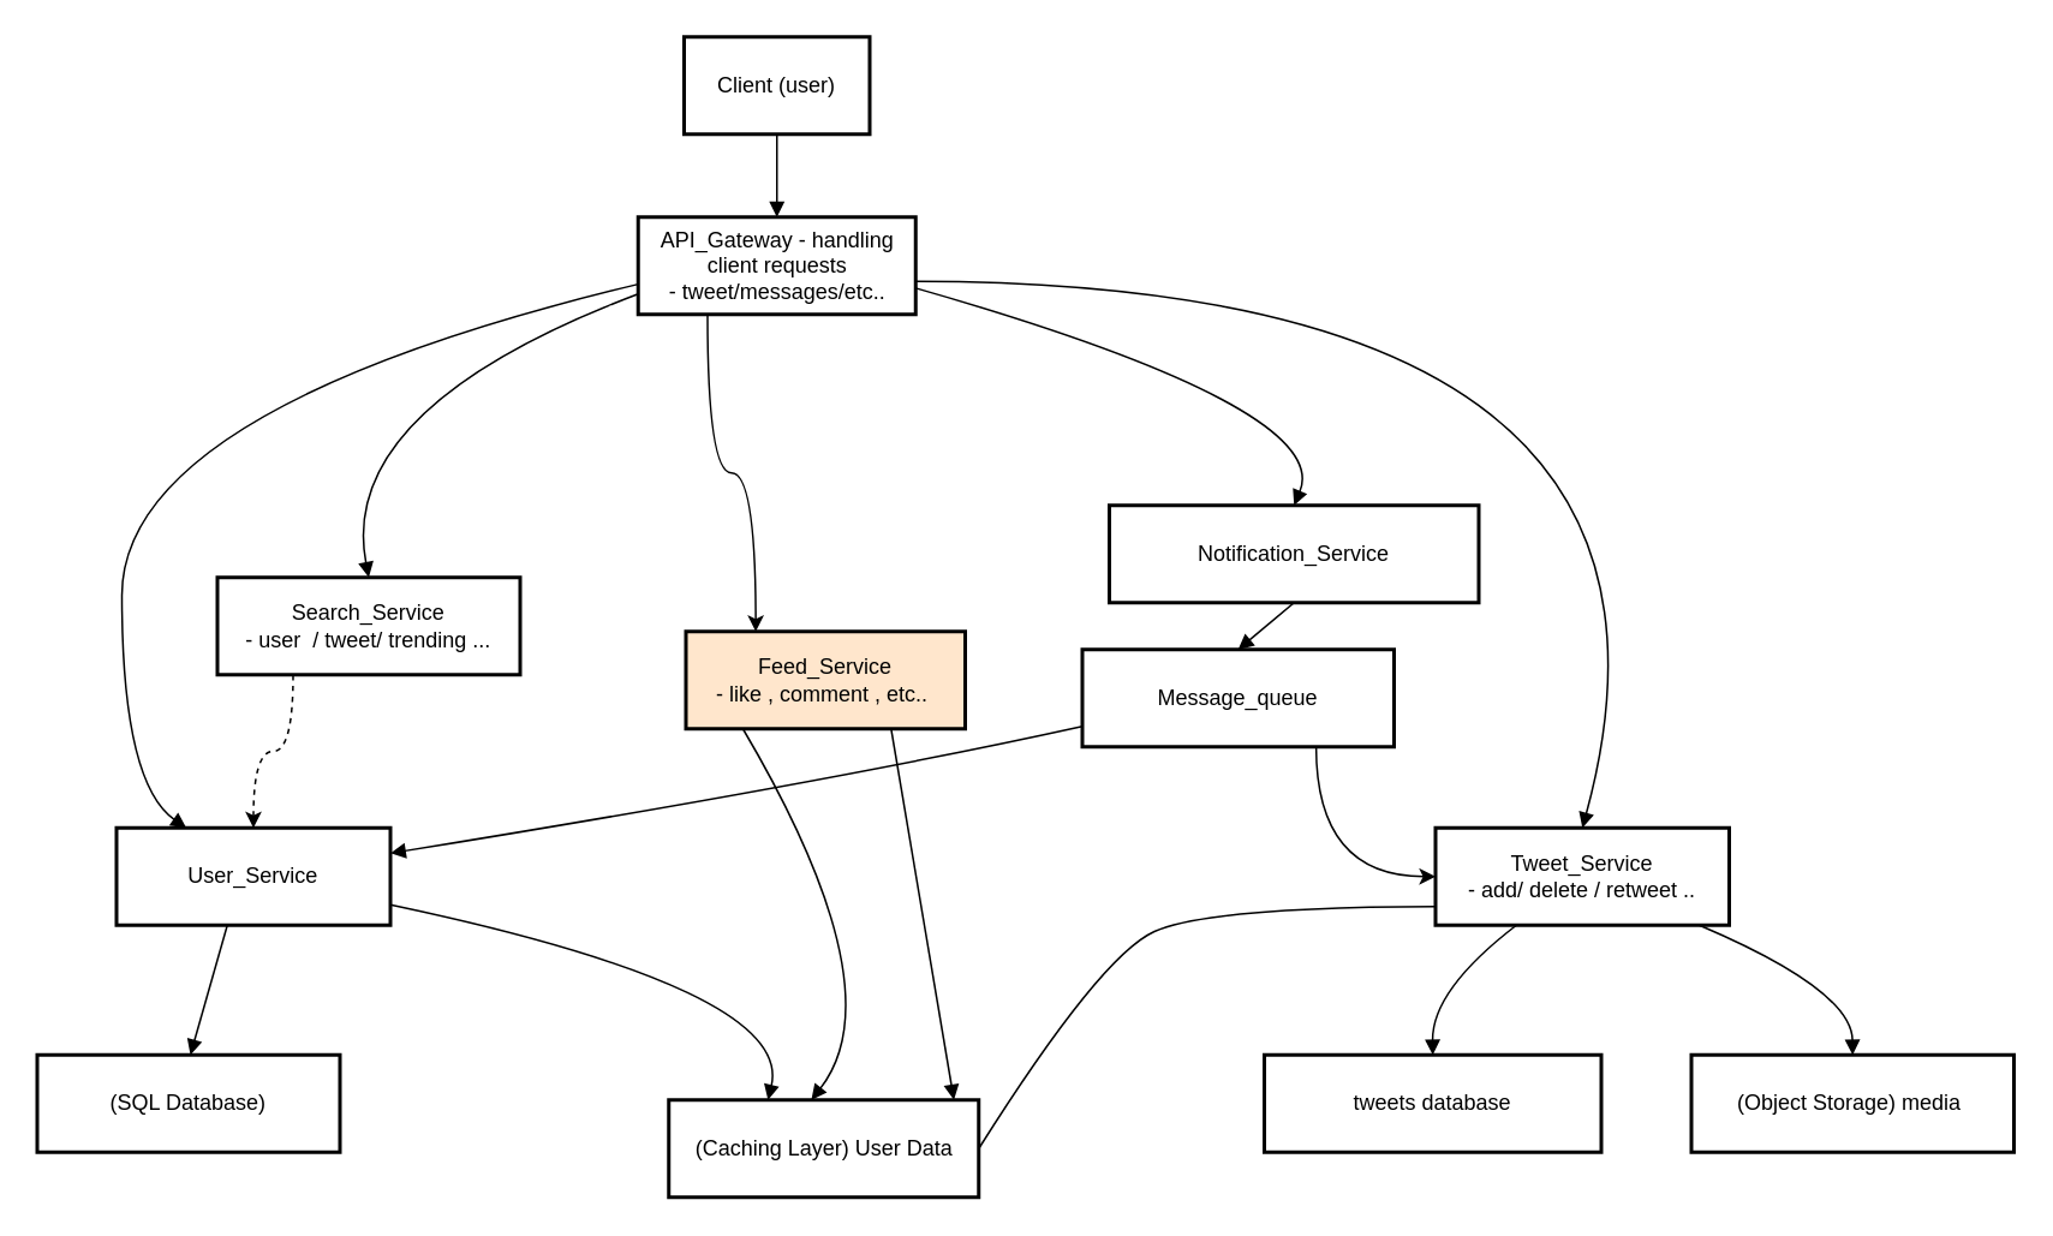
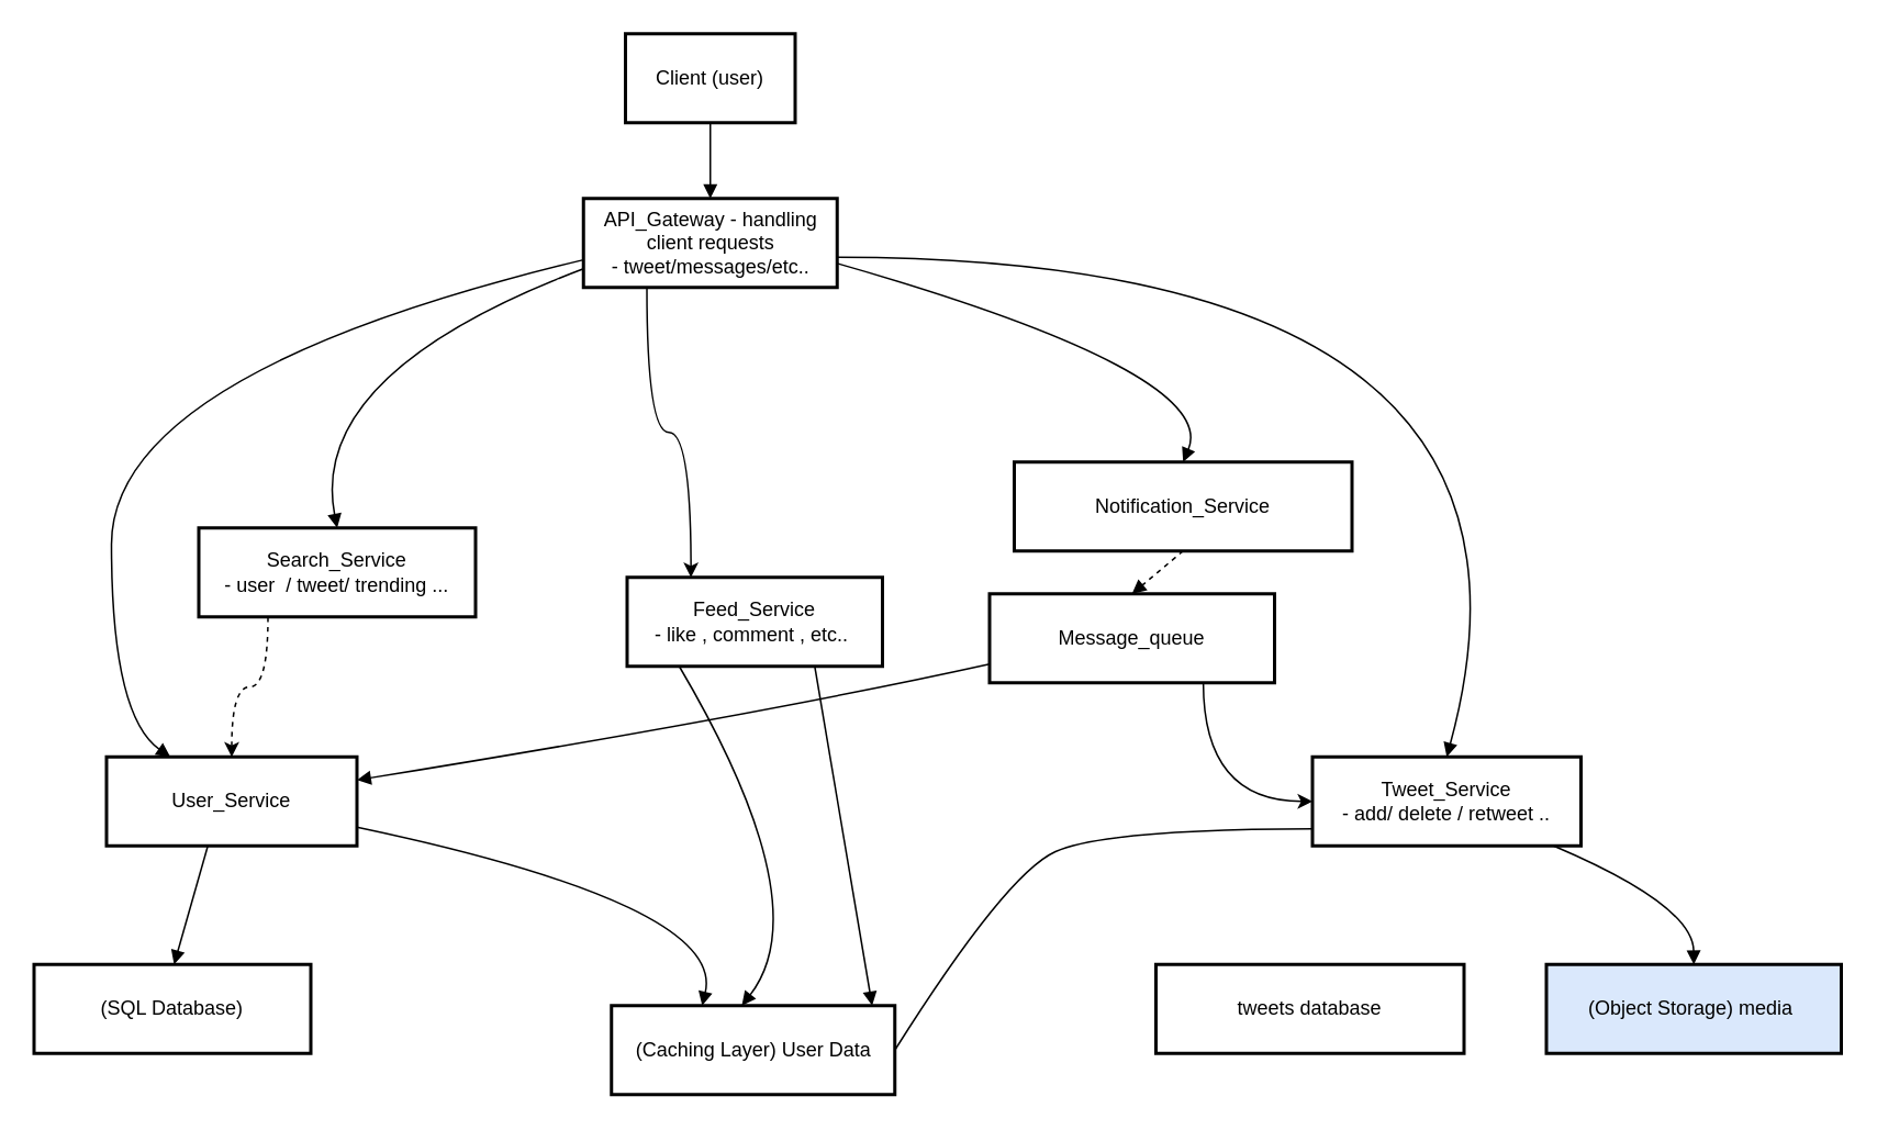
  <mxCell id="0" />
  <mxCell id="1" parent="0" />
  <mxCell id="2" value="Client (user)" style="whiteSpace=wrap;strokeWidth=2;" vertex="1" parent="1"><mxGeometry x="379" y="20" width="103" height="54" as="geometry" /></mxCell>
  <mxCell id="3" style="edgeStyle=orthogonalEdgeStyle;rounded=0;orthogonalLoop=1;jettySize=auto;html=1;exitX=0.25;exitY=1;exitDx=0;exitDy=0;entryX=0.25;entryY=0;entryDx=0;entryDy=0;curved=1;" edge="1" parent="1" source="4" target="7"><mxGeometry relative="1" as="geometry" /></mxCell>
  <mxCell id="4" value="API_Gateway - handling client requests&#10;- tweet/messages/etc.." style="whiteSpace=wrap;strokeWidth=2;" vertex="1" parent="1"><mxGeometry x="353.5" y="120" width="154" height="54" as="geometry" /></mxCell>
  <mxCell id="5" value="User_Service" style="whiteSpace=wrap;strokeWidth=2;" vertex="1" parent="1"><mxGeometry x="64" y="459" width="152" height="54" as="geometry" /></mxCell>
  <mxCell id="6" value="Tweet_Service&#10;- add/ delete / retweet .." style="whiteSpace=wrap;strokeWidth=2;" vertex="1" parent="1"><mxGeometry x="796" y="459" width="163" height="54" as="geometry" /></mxCell>
- <mxCell id="7" value="Feed_Service&#10;- like , comment , etc.. " style="whiteSpace=wrap;strokeWidth=2;fillColor=#ffe6cc;" vertex="1" parent="1"><mxGeometry x="380" y="350" width="155" height="54" as="geometry" /></mxCell>
+ <mxCell id="7" value="Feed_Service&#10;- like , comment , etc.. " style="whiteSpace=wrap;strokeWidth=2;" vertex="1" parent="1"><mxGeometry x="380" y="350" width="155" height="54" as="geometry" /></mxCell>
  <mxCell id="8" value="Notification_Service" style="whiteSpace=wrap;strokeWidth=2;" vertex="1" parent="1"><mxGeometry x="615" y="280" width="205" height="54" as="geometry" /></mxCell>
  <mxCell id="9" style="edgeStyle=orthogonalEdgeStyle;rounded=0;orthogonalLoop=1;jettySize=auto;html=1;exitX=0.25;exitY=1;exitDx=0;exitDy=0;curved=1;dashed=1;" edge="1" parent="1" source="10" target="5"><mxGeometry relative="1" as="geometry" /></mxCell>
  <mxCell id="10" value="Search_Service&#10;- user  / tweet/ trending ..." style="whiteSpace=wrap;strokeWidth=2;" vertex="1" parent="1"><mxGeometry x="120" y="320" width="168" height="54" as="geometry" /></mxCell>
  <mxCell id="11" value="(SQL Database)" style="whiteSpace=wrap;strokeWidth=2;" vertex="1" parent="1"><mxGeometry x="20" y="585" width="168" height="54" as="geometry" /></mxCell>
  <mxCell id="12" value="(Caching Layer) User Data" style="whiteSpace=wrap;strokeWidth=2;" vertex="1" parent="1"><mxGeometry x="370.5" y="610" width="172" height="54" as="geometry" /></mxCell>
  <mxCell id="13" value="tweets database" style="whiteSpace=wrap;strokeWidth=2;" vertex="1" parent="1"><mxGeometry x="701" y="585" width="187" height="54" as="geometry" /></mxCell>
  <mxCell id="14" style="edgeStyle=orthogonalEdgeStyle;rounded=0;orthogonalLoop=1;jettySize=auto;html=1;exitX=0.75;exitY=1;exitDx=0;exitDy=0;entryX=0;entryY=0.5;entryDx=0;entryDy=0;curved=1;" edge="1" parent="1" source="15" target="6"><mxGeometry relative="1" as="geometry" /></mxCell>
  <mxCell id="15" value="Message_queue" style="whiteSpace=wrap;strokeWidth=2;" vertex="1" parent="1"><mxGeometry x="600" y="360" width="173" height="54" as="geometry" /></mxCell>
- <mxCell id="16" value="(Object Storage) media " style="whiteSpace=wrap;strokeWidth=2;" vertex="1" parent="1"><mxGeometry x="938" y="585" width="179" height="54" as="geometry" /></mxCell>
+ <mxCell id="16" value="(Object Storage) media " style="whiteSpace=wrap;strokeWidth=2;fillColor=#dae8fc;" vertex="1" parent="1"><mxGeometry x="938" y="585" width="179" height="54" as="geometry" /></mxCell>
  <mxCell id="17" value="" style="curved=1;startArrow=none;endArrow=block;exitX=0.5;exitY=1;entryX=0.5;entryY=-0.01;rounded=0;" edge="1" parent="1" source="2" target="4"><mxGeometry relative="1" as="geometry"><Array as="points" /></mxGeometry></mxCell>
  <mxCell id="18" value="" style="curved=1;startArrow=none;endArrow=block;exitX=0;exitY=0.69;entryX=0.25;entryY=-0.01;rounded=0;" edge="1" parent="1" source="4" target="5"><mxGeometry relative="1" as="geometry"><Array as="points"><mxPoint x="67" y="226" /><mxPoint x="67" y="434" /></Array></mxGeometry></mxCell>
  <mxCell id="19" value="" style="curved=1;startArrow=none;endArrow=block;exitX=1;exitY=0.66;entryX=0.5;entryY=-0.01;rounded=0;" edge="1" parent="1" source="4" target="6"><mxGeometry relative="1" as="geometry"><Array as="points"><mxPoint x="960" y="156" /></Array></mxGeometry></mxCell>
  <mxCell id="20" value="" style="curved=1;startArrow=none;endArrow=block;exitX=1;exitY=0.73;entryX=0.5;entryY=-0.01;rounded=0;" edge="1" parent="1" source="4" target="8"><mxGeometry relative="1" as="geometry"><Array as="points"><mxPoint x="740" y="226" /></Array></mxGeometry></mxCell>
  <mxCell id="21" value="" style="curved=1;startArrow=none;endArrow=block;exitX=0;exitY=0.79;entryX=0.5;entryY=-0.01;rounded=0;" edge="1" parent="1" source="4" target="10"><mxGeometry relative="1" as="geometry"><Array as="points"><mxPoint x="186" y="226" /></Array></mxGeometry></mxCell>
  <mxCell id="22" value="" style="curved=1;startArrow=none;endArrow=block;exitX=0.4;exitY=0.99;entryX=0.5;entryY=0;rounded=0;" edge="1" parent="1"><mxGeometry relative="1" as="geometry"><Array as="points" /><mxPoint x="125.49" y="513" as="sourcePoint" /><mxPoint x="105" y="585" as="targetPoint" /></mxGeometry></mxCell>
  <mxCell id="23" value="" style="curved=1;startArrow=none;endArrow=block;exitX=1;exitY=0.79;entryX=0.32;entryY=0;rounded=0;" edge="1" parent="1" source="5" target="12"><mxGeometry relative="1" as="geometry"><Array as="points"><mxPoint x="440" y="549" /></Array></mxGeometry></mxCell>
- <mxCell id="24" value="" style="curved=1;startArrow=none;endArrow=block;exitX=0.28;exitY=0.99;entryX=0.5;entryY=0;rounded=0;" edge="1" parent="1" source="6" target="13"><mxGeometry relative="1" as="geometry"><Array as="points"><mxPoint x="794" y="549" /></Array></mxGeometry></mxCell>
  <mxCell id="25" value="" style="curved=1;startArrow=none;endArrow=block;exitX=0.21;exitY=0.99;entryX=0.46;entryY=0;rounded=0;" edge="1" parent="1" source="7" target="12"><mxGeometry relative="1" as="geometry"><Array as="points"><mxPoint x="497" y="549" /></Array></mxGeometry></mxCell>
- <mxCell id="26" value="" style="curved=1;startArrow=none;endArrow=block;exitX=0.5;exitY=0.99;entryX=0.5;entryY=-0.01;rounded=0;" edge="1" parent="1" source="8" target="15"><mxGeometry relative="1" as="geometry"><Array as="points" /></mxGeometry></mxCell>
+ <mxCell id="26" value="" style="curved=1;startArrow=none;endArrow=block;exitX=0.5;exitY=0.99;entryX=0.5;entryY=-0.01;rounded=0;dashed=1;" edge="1" parent="1" source="8" target="15"><mxGeometry relative="1" as="geometry"><Array as="points" /></mxGeometry></mxCell>
  <mxCell id="27" value="" style="curved=1;startArrow=none;endArrow=block;exitX=0;exitY=0.79;entryX=1;entryY=0.26;rounded=0;" edge="1" parent="1" source="15" target="5"><mxGeometry relative="1" as="geometry"><Array as="points"><mxPoint x="458" y="434" /></Array></mxGeometry></mxCell>
  <mxCell id="28" value="" style="curved=1;startArrow=none;endArrow=block;exitX=0.89;exitY=0.99;entryX=0.5;entryY=0;rounded=0;" edge="1" parent="1" source="6" target="16"><mxGeometry relative="1" as="geometry"><Array as="points"><mxPoint x="1027" y="549" /></Array></mxGeometry></mxCell>
  <mxCell id="29" value="" style="curved=1;startArrow=none;endArrow=none;exitX=0;exitY=0.81;entryX=1;entryY=0.5;rounded=0;entryDx=0;entryDy=0;" edge="1" parent="1" source="6" target="12"><mxGeometry relative="1" as="geometry"><Array as="points"><mxPoint x="670" y="503" /><mxPoint x="610" y="530" /></Array></mxGeometry></mxCell>
  <mxCell id="30" value="" style="curved=1;startArrow=none;endArrow=block;exitX=0.73;exitY=0.99;entryX=0.92;entryY=0;rounded=0;" edge="1" parent="1" source="7" target="12"><mxGeometry relative="1" as="geometry"><Array as="points" /></mxGeometry></mxCell>
